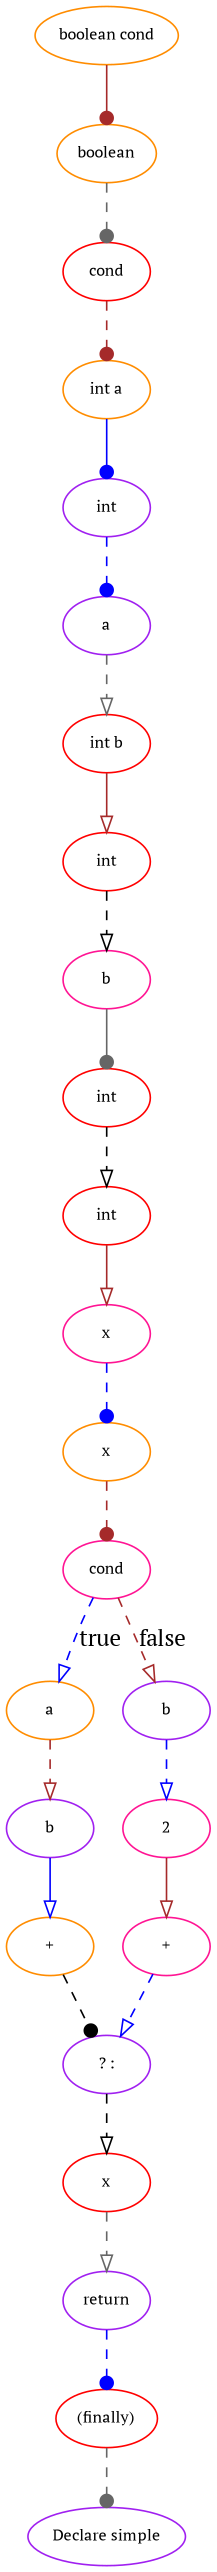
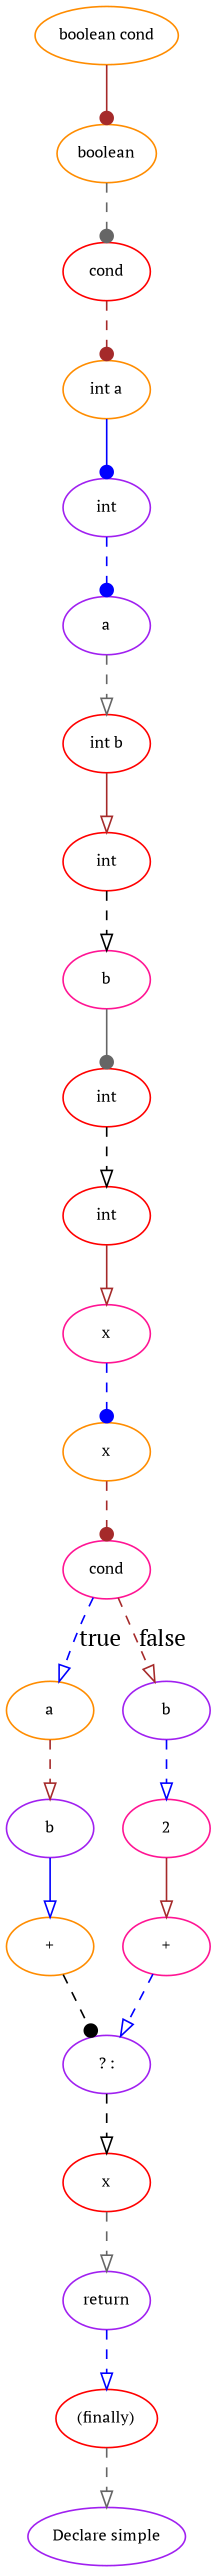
  digraph {
    fontname="PT Serif"
    node [color=purple fontname="PT Serif" fontsize=10]
    edge [arrowhead=onormal color=blue fontname="PT Serif" style=dashed]
    n1 [label=b]
    n2 [color=darkorange label="+"]
    n3 [label="? :"]
    n4 [color=darkorange label=a]
    n5 [color=red label=x]
    n6 [color=deeppink label=cond]
    n7 [label=b]
    n8 [color=deeppink label=2]
    n9 [label=return]
    n10 [color=darkorange label=x]
    n11 [color=deeppink label=x]
    n12 [color=red label=int]
    n13 [color=red label=int]
    n14 [color=deeppink label=b]
    n15 [color=red label=int]
    n16 [color=red label="int b"]
    n17 [label=a]
    n18 [label=int]
    n19 [color=darkorange label="int a"]
    n20 [color=red label=cond]
    n21 [color=red label="(finally)"]
    n22 [color=darkorange label=boolean]
    n23 [label="Declare simple"]
    n24 [color=darkorange label="boolean cond"]
    n25 [color=deeppink label="+"]
    n1 -> n2 [style=solid]
    n2 -> n3 [arrowhead=dot color=black]
    n3 -> n5 [color=black]
    n4 -> n1 [color=brown]
    n5 -> n9 [color=gray40]
    n6 -> n4 [label=true]
    n6 -> n7 [color=brown label=false]
    n7 -> n8
    n8 -> n25 [color=brown style=solid]
-   n9 -> n21 [arrowhead=dot]
+   n9 -> n21
    n10 -> n6 [arrowhead=dot color=brown]
    n11 -> n10 [arrowhead=dot]
    n12 -> n11 [color=brown style=solid]
    n13 -> n12 [color=black]
    n14 -> n13 [arrowhead=dot color=gray40 style=solid]
    n15 -> n14 [color=black]
    n16 -> n15 [color=brown style=solid]
    n17 -> n16 [color=gray40]
    n18 -> n17 [arrowhead=dot]
    n19 -> n18 [arrowhead=dot style=solid]
    n20 -> n19 [arrowhead=dot color=brown]
-   n21 -> n23 [arrowhead=dot color=gray40]
+   n21 -> n23 [color=gray40]
    n22 -> n20 [arrowhead=dot color=gray40]
    n24 -> n22 [arrowhead=dot color=brown style=solid]
    n25 -> n3
  }
